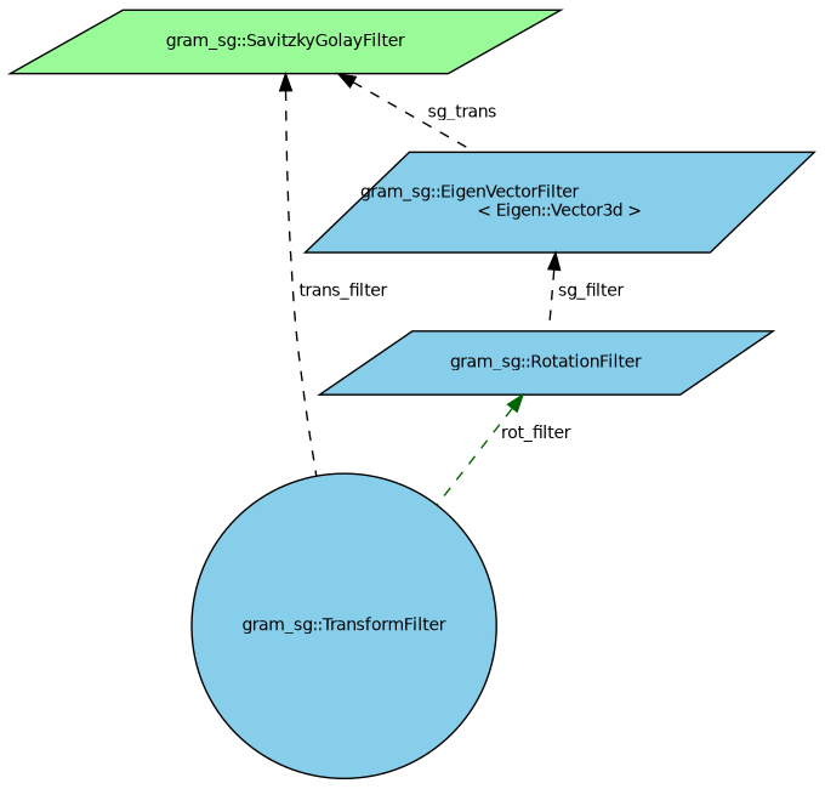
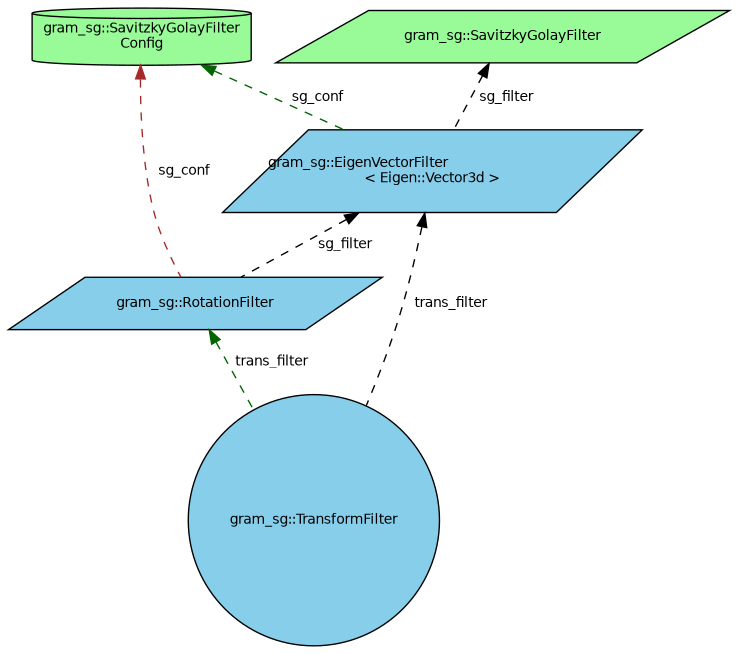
  digraph {
    node [color=black fillcolor=skyblue fontname=Helvetica fontsize=10 shape=parallelogram style=filled]
    edge [color=black dir=back fontname=Helvetica fontsize=10 labelfontname=Helvetica labelfontsize=10 style=dashed]
    n1 [fontcolor=black height=0.2 label="gram_sg::TransformFilter" shape=circle width=0.4]
    n2 [height=0.2 label="gram_sg::EigenVectorFilter\l\< Eigen::Vector3d \>" width=0.4]
    n3 [height=0.2 label="gram_sg::RotationFilter" width=0.4]
    n4 [fillcolor=palegreen height=0.2 label="gram_sg::SavitzkyGolayFilter" width=0.4]
-   n4 -> n1 [label=" trans_filter"]
+   n5 [fillcolor=palegreen height=0.2 label="gram_sg::SavitzkyGolayFilter\lConfig" shape=cylinder width=0.4]
+   n2 -> n1 [label=" trans_filter"]
    n2 -> n3 [label=" sg_filter"]
-   n3 -> n1 [color=darkgreen label=" rot_filter"]
-   n4 -> n2 [label=" sg_trans"]
+   n3 -> n1 [color=darkgreen label=" trans_filter"]
+   n4 -> n2 [label=" sg_filter"]
+   n5 -> n2 [color=darkgreen label=" sg_conf"]
+   n5 -> n3 [color=brown label=" sg_conf"]
  }
